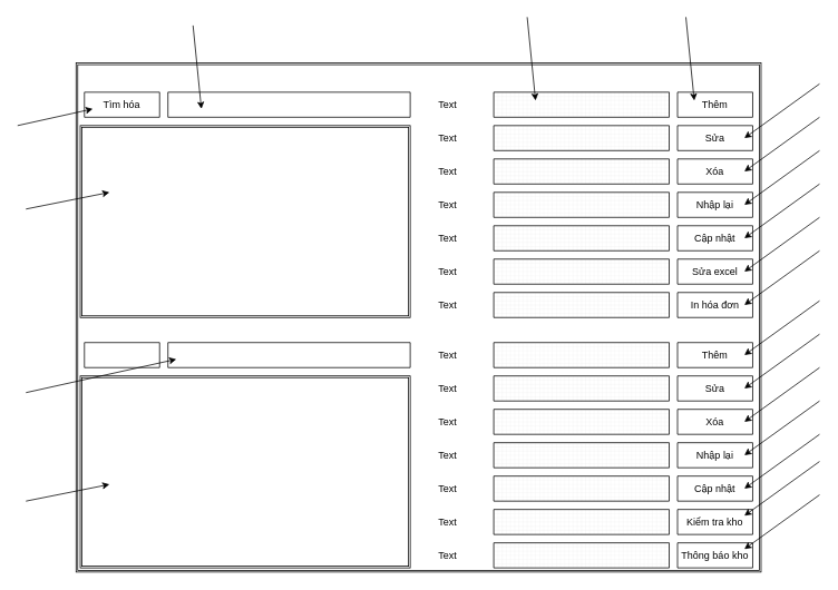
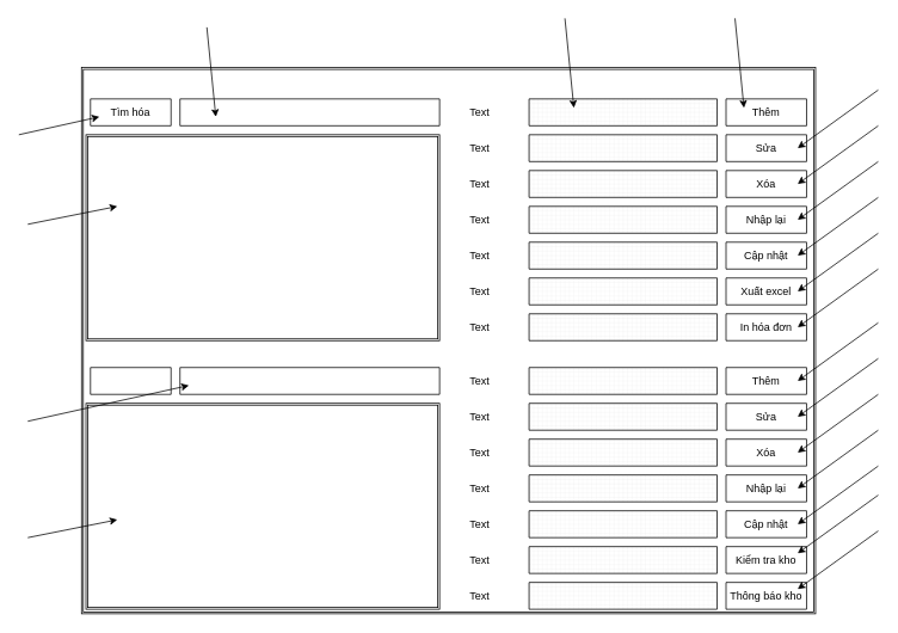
  <mxCell id="0" />
  <mxCell id="1" parent="0" />
  <mxCell id="2" value="" style="shape=ext;double=1;rounded=0;whiteSpace=wrap;html=1;" parent="1" vertex="1"><mxGeometry x="90" y="75" width="820" height="610" as="geometry" /></mxCell>
  <mxCell id="3" value="" style="shape=ext;double=1;rounded=0;whiteSpace=wrap;html=1;" parent="1" vertex="1"><mxGeometry x="95" y="450" width="395" height="230" as="geometry" /></mxCell>
  <mxCell id="4" value="" style="verticalLabelPosition=bottom;verticalAlign=top;html=1;shape=mxgraph.basic.rect;fillColor2=none;strokeWidth=1;size=20;indent=5;" parent="1" vertex="1"><mxGeometry x="810" y="110" width="90" height="30" as="geometry" /></mxCell>
  <mxCell id="5" value="" style="verticalLabelPosition=bottom;verticalAlign=top;html=1;shape=mxgraph.basic.rect;fillColor2=none;strokeWidth=1;size=20;indent=5;" parent="1" vertex="1"><mxGeometry y="110" width="90" height="30" as="geometry" x="100" /></mxCell>
  <mxCell id="6" value="" style="verticalLabelPosition=bottom;verticalAlign=top;html=1;shape=mxgraph.basic.rect;fillColor2=none;strokeWidth=1;size=20;indent=5;" parent="1" vertex="1"><mxGeometry x="200" y="110" width="290" height="30" as="geometry" /></mxCell>
  <mxCell id="7" value="Tìm hóa" style="text;html=1;strokeColor=none;fillColor=none;align=center;verticalAlign=middle;whiteSpace=wrap;rounded=0;" parent="1" vertex="1"><mxGeometry y="110" width="90" height="30" as="geometry" x="100" /></mxCell>
  <mxCell id="8" value="Text" style="text;html=1;strokeColor=none;fillColor=none;align=center;verticalAlign=middle;whiteSpace=wrap;rounded=0;" parent="1" vertex="1"><mxGeometry x="270" y="190" width="90" height="30" as="geometry" /></mxCell>
  <mxCell id="9" value="" style="verticalLabelPosition=bottom;verticalAlign=top;html=1;shape=mxgraph.basic.rect;fillColor2=none;strokeWidth=1;size=20;indent=5;" parent="1" vertex="1"><mxGeometry y="410" width="90" height="30" as="geometry" x="100" /></mxCell>
  <mxCell id="10" value="" style="verticalLabelPosition=bottom;verticalAlign=top;html=1;shape=mxgraph.basic.rect;fillColor2=none;strokeWidth=1;size=20;indent=5;" parent="1" vertex="1"><mxGeometry x="810" y="150" width="90" height="30" as="geometry" /></mxCell>
  <mxCell id="11" value="" style="verticalLabelPosition=bottom;verticalAlign=top;html=1;shape=mxgraph.basic.rect;fillColor2=none;strokeWidth=1;size=20;indent=5;" parent="1" vertex="1"><mxGeometry x="810" y="190" width="90" height="30" as="geometry" /></mxCell>
  <mxCell id="12" value="" style="verticalLabelPosition=bottom;verticalAlign=top;html=1;shape=mxgraph.basic.rect;fillColor2=none;strokeWidth=1;size=20;indent=5;" parent="1" vertex="1"><mxGeometry x="810" y="230" width="90" height="30" as="geometry" /></mxCell>
  <mxCell id="13" value="" style="verticalLabelPosition=bottom;verticalAlign=top;html=1;shape=mxgraph.basic.rect;fillColor2=none;strokeWidth=1;size=20;indent=5;" parent="1" vertex="1"><mxGeometry x="810" y="270" width="90" height="30" as="geometry" /></mxCell>
  <mxCell id="14" value="" style="verticalLabelPosition=bottom;verticalAlign=top;html=1;shape=mxgraph.basic.rect;fillColor2=none;strokeWidth=1;size=20;indent=5;" parent="1" vertex="1"><mxGeometry x="810" y="310" width="90" height="30" as="geometry" /></mxCell>
  <mxCell id="15" value="" style="verticalLabelPosition=bottom;verticalAlign=top;html=1;shape=mxgraph.basic.rect;fillColor2=none;strokeWidth=1;size=20;indent=5;" parent="1" vertex="1"><mxGeometry x="200" y="410" width="290" height="30" as="geometry" /></mxCell>
  <mxCell id="16" value="" style="verticalLabelPosition=bottom;verticalAlign=top;html=1;shape=mxgraph.basic.patternFillRect;fillStyle=grid;step=5;fillStrokeWidth=0.2;fillStrokeColor=#dddddd;" parent="1" vertex="1"><mxGeometry x="590" y="110" width="210" height="30" as="geometry" /></mxCell>
  <mxCell id="17" value="" style="verticalLabelPosition=bottom;verticalAlign=top;html=1;shape=mxgraph.basic.patternFillRect;fillStyle=grid;step=5;fillStrokeWidth=0.2;fillStrokeColor=#dddddd;" parent="1" vertex="1"><mxGeometry x="590" y="150" width="210" height="30" as="geometry" /></mxCell>
  <mxCell id="18" value="" style="verticalLabelPosition=bottom;verticalAlign=top;html=1;shape=mxgraph.basic.patternFillRect;fillStyle=grid;step=5;fillStrokeWidth=0.2;fillStrokeColor=#dddddd;" parent="1" vertex="1"><mxGeometry x="590" y="190" width="210" height="30" as="geometry" /></mxCell>
  <mxCell id="19" value="" style="verticalLabelPosition=bottom;verticalAlign=top;html=1;shape=mxgraph.basic.patternFillRect;fillStyle=grid;step=5;fillStrokeWidth=0.2;fillStrokeColor=#dddddd;" parent="1" vertex="1"><mxGeometry x="590" y="270" width="210" height="30" as="geometry" /></mxCell>
  <mxCell id="20" value="" style="verticalLabelPosition=bottom;verticalAlign=top;html=1;shape=mxgraph.basic.patternFillRect;fillStyle=grid;step=5;fillStrokeWidth=0.2;fillStrokeColor=#dddddd;" parent="1" vertex="1"><mxGeometry x="590" y="230" width="210" height="30" as="geometry" /></mxCell>
  <mxCell id="21" value="" style="verticalLabelPosition=bottom;verticalAlign=top;html=1;shape=mxgraph.basic.patternFillRect;fillStyle=grid;step=5;fillStrokeWidth=0.2;fillStrokeColor=#dddddd;" parent="1" vertex="1"><mxGeometry x="590" y="310" width="210" height="30" as="geometry" /></mxCell>
  <mxCell id="22" value="Thêm" style="text;html=1;strokeColor=none;fillColor=none;align=center;verticalAlign=middle;whiteSpace=wrap;rounded=0;" parent="1" vertex="1"><mxGeometry x="810" y="110" width="90" height="30" as="geometry" /></mxCell>
  <mxCell id="23" value="Text" style="text;html=1;strokeColor=none;fillColor=none;align=center;verticalAlign=middle;whiteSpace=wrap;rounded=0;" parent="1" vertex="1"><mxGeometry x="490" y="150" width="90" height="30" as="geometry" /></mxCell>
  <mxCell id="24" value="Text" style="text;html=1;strokeColor=none;fillColor=none;align=center;verticalAlign=middle;whiteSpace=wrap;rounded=0;" parent="1" vertex="1"><mxGeometry x="490" y="190" width="90" height="30" as="geometry" /></mxCell>
  <mxCell id="25" value="Text" style="text;html=1;strokeColor=none;fillColor=none;align=center;verticalAlign=middle;whiteSpace=wrap;rounded=0;" parent="1" vertex="1"><mxGeometry x="490" y="310" width="90" height="30" as="geometry" /></mxCell>
  <mxCell id="26" value="Text" style="text;html=1;strokeColor=none;fillColor=none;align=center;verticalAlign=middle;whiteSpace=wrap;rounded=0;" parent="1" vertex="1"><mxGeometry x="490" y="270" width="90" height="30" as="geometry" /></mxCell>
  <mxCell id="27" value="Text" style="text;html=1;strokeColor=none;fillColor=none;align=center;verticalAlign=middle;whiteSpace=wrap;rounded=0;" parent="1" vertex="1"><mxGeometry x="490" y="230" width="90" height="30" as="geometry" /></mxCell>
  <mxCell id="28" value="" style="shape=ext;double=1;rounded=0;whiteSpace=wrap;html=1;" parent="1" vertex="1"><mxGeometry x="95" y="150" width="395" height="230" as="geometry" /></mxCell>
  <mxCell id="29" value="" style="verticalLabelPosition=bottom;verticalAlign=top;html=1;shape=mxgraph.basic.rect;fillColor2=none;strokeWidth=1;size=20;indent=5;" parent="1" vertex="1"><mxGeometry x="810" y="650" width="90" height="30" as="geometry" /></mxCell>
  <mxCell id="30" value="" style="verticalLabelPosition=bottom;verticalAlign=top;html=1;shape=mxgraph.basic.rect;fillColor2=none;strokeWidth=1;size=20;indent=5;" parent="1" vertex="1"><mxGeometry x="810" y="610" width="90" height="30" as="geometry" /></mxCell>
  <mxCell id="31" value="" style="verticalLabelPosition=bottom;verticalAlign=top;html=1;shape=mxgraph.basic.rect;fillColor2=none;strokeWidth=1;size=20;indent=5;" parent="1" vertex="1"><mxGeometry x="810" y="570" width="90" height="30" as="geometry" /></mxCell>
  <mxCell id="32" value="" style="verticalLabelPosition=bottom;verticalAlign=top;html=1;shape=mxgraph.basic.rect;fillColor2=none;strokeWidth=1;size=20;indent=5;" parent="1" vertex="1"><mxGeometry x="810" y="490" width="90" height="30" as="geometry" /></mxCell>
  <mxCell id="33" value="" style="verticalLabelPosition=bottom;verticalAlign=top;html=1;shape=mxgraph.basic.rect;fillColor2=none;strokeWidth=1;size=20;indent=5;" parent="1" vertex="1"><mxGeometry x="810" y="530" width="90" height="30" as="geometry" /></mxCell>
  <mxCell id="34" value="" style="verticalLabelPosition=bottom;verticalAlign=top;html=1;shape=mxgraph.basic.rect;fillColor2=none;strokeWidth=1;size=20;indent=5;" parent="1" vertex="1"><mxGeometry x="810" y="450" width="90" height="30" as="geometry" /></mxCell>
  <mxCell id="35" value="" style="verticalLabelPosition=bottom;verticalAlign=top;html=1;shape=mxgraph.basic.patternFillRect;fillStyle=grid;step=5;fillStrokeWidth=0.2;fillStrokeColor=#dddddd;" parent="1" vertex="1"><mxGeometry x="590" y="450" width="210" height="30" as="geometry" /></mxCell>
  <mxCell id="36" value="" style="verticalLabelPosition=bottom;verticalAlign=top;html=1;shape=mxgraph.basic.patternFillRect;fillStyle=grid;step=5;fillStrokeWidth=0.2;fillStrokeColor=#dddddd;" parent="1" vertex="1"><mxGeometry x="590" y="490" width="210" height="30" as="geometry" /></mxCell>
  <mxCell id="37" value="" style="verticalLabelPosition=bottom;verticalAlign=top;html=1;shape=mxgraph.basic.patternFillRect;fillStyle=grid;step=5;fillStrokeWidth=0.2;fillStrokeColor=#dddddd;" parent="1" vertex="1"><mxGeometry x="590" y="530" width="210" height="30" as="geometry" /></mxCell>
  <mxCell id="38" value="" style="verticalLabelPosition=bottom;verticalAlign=top;html=1;shape=mxgraph.basic.patternFillRect;fillStyle=grid;step=5;fillStrokeWidth=0.2;fillStrokeColor=#dddddd;" parent="1" vertex="1"><mxGeometry x="590" y="570" width="210" height="30" as="geometry" /></mxCell>
  <mxCell id="39" value="" style="verticalLabelPosition=bottom;verticalAlign=top;html=1;shape=mxgraph.basic.patternFillRect;fillStyle=grid;step=5;fillStrokeWidth=0.2;fillStrokeColor=#dddddd;" parent="1" vertex="1"><mxGeometry x="590" y="610" width="210" height="30" as="geometry" /></mxCell>
  <mxCell id="40" value="" style="verticalLabelPosition=bottom;verticalAlign=top;html=1;shape=mxgraph.basic.patternFillRect;fillStyle=grid;step=5;fillStrokeWidth=0.2;fillStrokeColor=#dddddd;" parent="1" vertex="1"><mxGeometry x="590" y="650" width="210" height="30" as="geometry" /></mxCell>
  <mxCell id="41" value="Text" style="text;html=1;strokeColor=none;fillColor=none;align=center;verticalAlign=middle;whiteSpace=wrap;rounded=0;" parent="1" vertex="1"><mxGeometry x="490" y="650" width="90" height="30" as="geometry" /></mxCell>
  <mxCell id="42" value="Text" style="text;html=1;strokeColor=none;fillColor=none;align=center;verticalAlign=middle;whiteSpace=wrap;rounded=0;" parent="1" vertex="1"><mxGeometry x="490" y="610" width="90" height="30" as="geometry" /></mxCell>
  <mxCell id="43" value="Text" style="text;html=1;strokeColor=none;fillColor=none;align=center;verticalAlign=middle;whiteSpace=wrap;rounded=0;" parent="1" vertex="1"><mxGeometry x="490" y="570" width="90" height="30" as="geometry" /></mxCell>
  <mxCell id="44" value="Text" style="text;html=1;strokeColor=none;fillColor=none;align=center;verticalAlign=middle;whiteSpace=wrap;rounded=0;" parent="1" vertex="1"><mxGeometry x="490" y="530" width="90" height="30" as="geometry" /></mxCell>
  <mxCell id="45" value="Text" style="text;html=1;strokeColor=none;fillColor=none;align=center;verticalAlign=middle;whiteSpace=wrap;rounded=0;" parent="1" vertex="1"><mxGeometry x="490" y="490" width="90" height="30" as="geometry" /></mxCell>
  <mxCell id="46" value="Text" style="text;html=1;strokeColor=none;fillColor=none;align=center;verticalAlign=middle;whiteSpace=wrap;rounded=0;" parent="1" vertex="1"><mxGeometry x="490" y="450" width="90" height="30" as="geometry" /></mxCell>
  <mxCell id="47" value="Text" style="text;html=1;strokeColor=none;fillColor=none;align=center;verticalAlign=middle;whiteSpace=wrap;rounded=0;" parent="1" vertex="1"><mxGeometry x="490" y="410" width="90" height="30" as="geometry" /></mxCell>
  <mxCell id="48" value="" style="verticalLabelPosition=bottom;verticalAlign=top;html=1;shape=mxgraph.basic.patternFillRect;fillStyle=grid;step=5;fillStrokeWidth=0.2;fillStrokeColor=#dddddd;" parent="1" vertex="1"><mxGeometry x="590" y="410" width="210" height="30" as="geometry" /></mxCell>
  <mxCell id="49" value="" style="verticalLabelPosition=bottom;verticalAlign=top;html=1;shape=mxgraph.basic.rect;fillColor2=none;strokeWidth=1;size=20;indent=5;" parent="1" vertex="1"><mxGeometry x="810" y="410" width="90" height="30" as="geometry" /></mxCell>
  <mxCell id="50" value="" style="verticalLabelPosition=bottom;verticalAlign=top;html=1;shape=mxgraph.basic.patternFillRect;fillStyle=grid;step=5;fillStrokeWidth=0.2;fillStrokeColor=#dddddd;" parent="1" vertex="1"><mxGeometry x="590" y="350" width="210" height="30" as="geometry" /></mxCell>
  <mxCell id="51" value="Text" style="text;html=1;strokeColor=none;fillColor=none;align=center;verticalAlign=middle;whiteSpace=wrap;rounded=0;" parent="1" vertex="1"><mxGeometry x="490" y="350" width="90" height="30" as="geometry" /></mxCell>
  <mxCell id="52" value="" style="verticalLabelPosition=bottom;verticalAlign=top;html=1;shape=mxgraph.basic.rect;fillColor2=none;strokeWidth=1;size=20;indent=5;" parent="1" vertex="1"><mxGeometry x="810" y="350" width="90" height="30" as="geometry" /></mxCell>
  <mxCell id="53" value="Sửa" style="text;html=1;strokeColor=none;fillColor=none;align=center;verticalAlign=middle;whiteSpace=wrap;rounded=0;" parent="1" vertex="1"><mxGeometry x="810" y="150" width="90" height="30" as="geometry" /></mxCell>
  <mxCell id="54" value="Xóa" style="text;html=1;strokeColor=none;fillColor=none;align=center;verticalAlign=middle;whiteSpace=wrap;rounded=0;" parent="1" vertex="1"><mxGeometry x="810" y="190" width="90" height="30" as="geometry" /></mxCell>
  <mxCell id="55" value="Nhập lại" style="text;html=1;strokeColor=none;fillColor=none;align=center;verticalAlign=middle;whiteSpace=wrap;rounded=0;" parent="1" vertex="1"><mxGeometry x="810" y="230" width="90" height="30" as="geometry" /></mxCell>
  <mxCell id="56" value="Cập nhật" style="text;html=1;strokeColor=none;fillColor=none;align=center;verticalAlign=middle;whiteSpace=wrap;rounded=0;" parent="1" vertex="1"><mxGeometry x="810" y="270" width="90" height="30" as="geometry" /></mxCell>
- <mxCell id="57" value="Sửa excel" style="text;html=1;strokeColor=none;fillColor=none;align=center;verticalAlign=middle;whiteSpace=wrap;rounded=0;" parent="1" vertex="1"><mxGeometry x="810" y="310" width="90" height="30" as="geometry" /></mxCell>
+ <mxCell id="57" value="Xuất excel" style="text;html=1;strokeColor=none;fillColor=none;align=center;verticalAlign=middle;whiteSpace=wrap;rounded=0;" parent="1" vertex="1"><mxGeometry x="810" y="310" width="90" height="30" as="geometry" /></mxCell>
  <mxCell id="58" value="In hóa đơn" style="text;html=1;strokeColor=none;fillColor=none;align=center;verticalAlign=middle;whiteSpace=wrap;rounded=0;" parent="1" vertex="1"><mxGeometry x="810" y="350" width="90" height="30" as="geometry" /></mxCell>
  <mxCell id="59" value="Thêm" style="text;html=1;strokeColor=none;fillColor=none;align=center;verticalAlign=middle;whiteSpace=wrap;rounded=0;" parent="1" vertex="1"><mxGeometry x="810" y="410" width="90" height="30" as="geometry" /></mxCell>
  <mxCell id="60" value="Sửa" style="text;html=1;strokeColor=none;fillColor=none;align=center;verticalAlign=middle;whiteSpace=wrap;rounded=0;" parent="1" vertex="1"><mxGeometry x="810" y="450" width="90" height="30" as="geometry" /></mxCell>
  <mxCell id="61" value="Xóa" style="text;html=1;strokeColor=none;fillColor=none;align=center;verticalAlign=middle;whiteSpace=wrap;rounded=0;" parent="1" vertex="1"><mxGeometry x="810" y="490" width="90" height="30" as="geometry" /></mxCell>
  <mxCell id="62" value="Nhập lại" style="text;html=1;strokeColor=none;fillColor=none;align=center;verticalAlign=middle;whiteSpace=wrap;rounded=0;" parent="1" vertex="1"><mxGeometry x="810" y="530" width="90" height="30" as="geometry" /></mxCell>
  <mxCell id="63" value="Cập nhật" style="text;html=1;strokeColor=none;fillColor=none;align=center;verticalAlign=middle;whiteSpace=wrap;rounded=0;" parent="1" vertex="1"><mxGeometry x="810" y="570" width="90" height="30" as="geometry" /></mxCell>
  <mxCell id="64" value="Kiểm tra kho" style="text;html=1;strokeColor=none;fillColor=none;align=center;verticalAlign=middle;whiteSpace=wrap;rounded=0;" parent="1" vertex="1"><mxGeometry x="810" y="610" width="90" height="30" as="geometry" /></mxCell>
  <mxCell id="65" value="Thông báo kho" style="text;html=1;strokeColor=none;fillColor=none;align=center;verticalAlign=middle;whiteSpace=wrap;rounded=0;" parent="1" vertex="1"><mxGeometry x="810" y="650" width="90" height="30" as="geometry" /></mxCell>
  <mxCell id="66" value="Text" style="text;html=1;strokeColor=none;fillColor=none;align=center;verticalAlign=middle;whiteSpace=wrap;rounded=0;" parent="1" vertex="1"><mxGeometry x="490" y="110" width="90" height="30" as="geometry" /></mxCell>
  <mxCell id="67" value="" style="endArrow=classic;html=1;" edge="1" parent="1"><mxGeometry width="50" height="50" relative="1" as="geometry"><mxPoint x="20" y="150" as="sourcePoint" /><mxPoint x="110" y="130" as="targetPoint" /></mxGeometry></mxCell>
  <mxCell id="68" value="" style="endArrow=classic;html=1;" edge="1" parent="1"><mxGeometry width="50" height="50" relative="1" as="geometry"><mxPoint x="30" y="250" as="sourcePoint" /><mxPoint x="130" y="230" as="targetPoint" /></mxGeometry></mxCell>
  <mxCell id="69" value="" style="endArrow=classic;html=1;" edge="1" parent="1"><mxGeometry width="50" height="50" relative="1" as="geometry"><mxPoint x="30" y="470" as="sourcePoint" /><mxPoint x="210" y="430" as="targetPoint" /></mxGeometry></mxCell>
  <mxCell id="70" value="" style="endArrow=classic;html=1;" edge="1" parent="1"><mxGeometry width="50" height="50" relative="1" as="geometry"><mxPoint x="30" y="600" as="sourcePoint" /><mxPoint x="130" y="580" as="targetPoint" /></mxGeometry></mxCell>
  <mxCell id="71" value="" style="endArrow=classic;html=1;entryX=0.138;entryY=0.667;entryDx=0;entryDy=0;entryPerimeter=0;" edge="1" parent="1" target="6"><mxGeometry width="50" height="50" relative="1" as="geometry"><mxPoint x="230" y="30" as="sourcePoint" /><mxPoint x="320" y="10" as="targetPoint" /></mxGeometry></mxCell>
  <mxCell id="72" value="" style="endArrow=classic;html=1;entryX=0.138;entryY=0.667;entryDx=0;entryDy=0;entryPerimeter=0;" edge="1" parent="1"><mxGeometry width="50" height="50" relative="1" as="geometry"><mxPoint x="630" y="20" as="sourcePoint" /><mxPoint x="640.02" y="120.01" as="targetPoint" /></mxGeometry></mxCell>
  <mxCell id="73" value="" style="endArrow=classic;html=1;entryX=0.138;entryY=0.667;entryDx=0;entryDy=0;entryPerimeter=0;" edge="1" parent="1"><mxGeometry width="50" height="50" relative="1" as="geometry"><mxPoint x="820" y="20" as="sourcePoint" /><mxPoint x="830.02" y="120.01" as="targetPoint" /></mxGeometry></mxCell>
  <mxCell id="74" value="" style="endArrow=classic;html=1;" edge="1" parent="1"><mxGeometry width="50" height="50" relative="1" as="geometry"><mxPoint x="980" as="sourcePoint" y="100" /><mxPoint x="890" y="165" as="targetPoint" /></mxGeometry></mxCell>
  <mxCell id="75" value="" style="endArrow=classic;html=1;" edge="1" parent="1"><mxGeometry width="50" height="50" relative="1" as="geometry"><mxPoint x="980" y="140" as="sourcePoint" /><mxPoint x="890" y="205" as="targetPoint" /></mxGeometry></mxCell>
  <mxCell id="76" value="" style="endArrow=classic;html=1;" edge="1" parent="1"><mxGeometry width="50" height="50" relative="1" as="geometry"><mxPoint x="980" y="180" as="sourcePoint" /><mxPoint x="890" y="245" as="targetPoint" /></mxGeometry></mxCell>
  <mxCell id="77" value="" style="endArrow=classic;html=1;" edge="1" parent="1"><mxGeometry width="50" height="50" relative="1" as="geometry"><mxPoint x="980" y="220" as="sourcePoint" /><mxPoint x="890" y="285" as="targetPoint" /></mxGeometry></mxCell>
  <mxCell id="78" value="" style="endArrow=classic;html=1;" edge="1" parent="1"><mxGeometry width="50" height="50" relative="1" as="geometry"><mxPoint x="980" y="260" as="sourcePoint" /><mxPoint x="890" y="325" as="targetPoint" /></mxGeometry></mxCell>
  <mxCell id="79" value="" style="endArrow=classic;html=1;" edge="1" parent="1"><mxGeometry width="50" height="50" relative="1" as="geometry"><mxPoint x="980" y="300" as="sourcePoint" /><mxPoint x="890" y="365" as="targetPoint" /></mxGeometry></mxCell>
  <mxCell id="80" value="" style="endArrow=classic;html=1;" edge="1" parent="1"><mxGeometry width="50" height="50" relative="1" as="geometry"><mxPoint x="980" y="360" as="sourcePoint" /><mxPoint x="890" y="425" as="targetPoint" /></mxGeometry></mxCell>
  <mxCell id="81" value="" style="endArrow=classic;html=1;" edge="1" parent="1"><mxGeometry width="50" height="50" relative="1" as="geometry"><mxPoint x="980" y="400" as="sourcePoint" /><mxPoint x="890" y="465" as="targetPoint" /></mxGeometry></mxCell>
  <mxCell id="82" value="" style="endArrow=classic;html=1;" edge="1" parent="1"><mxGeometry width="50" height="50" relative="1" as="geometry"><mxPoint x="980" y="440" as="sourcePoint" /><mxPoint x="890" y="505" as="targetPoint" /></mxGeometry></mxCell>
  <mxCell id="83" value="" style="endArrow=classic;html=1;" edge="1" parent="1"><mxGeometry width="50" height="50" relative="1" as="geometry"><mxPoint x="980" y="480" as="sourcePoint" /><mxPoint x="890" y="545" as="targetPoint" /></mxGeometry></mxCell>
  <mxCell id="84" value="" style="endArrow=classic;html=1;" edge="1" parent="1"><mxGeometry width="50" height="50" relative="1" as="geometry"><mxPoint x="980" y="520" as="sourcePoint" /><mxPoint x="890" y="585" as="targetPoint" /></mxGeometry></mxCell>
  <mxCell id="85" value="" style="endArrow=classic;html=1;" edge="1" parent="1"><mxGeometry width="50" height="50" relative="1" as="geometry"><mxPoint x="980" y="552.5" as="sourcePoint" /><mxPoint x="890" y="617.5" as="targetPoint" /></mxGeometry></mxCell>
  <mxCell id="86" value="" style="endArrow=classic;html=1;" edge="1" parent="1"><mxGeometry width="50" height="50" relative="1" as="geometry"><mxPoint x="980" y="592.5" as="sourcePoint" /><mxPoint x="890" y="657.5" as="targetPoint" /></mxGeometry></mxCell>
